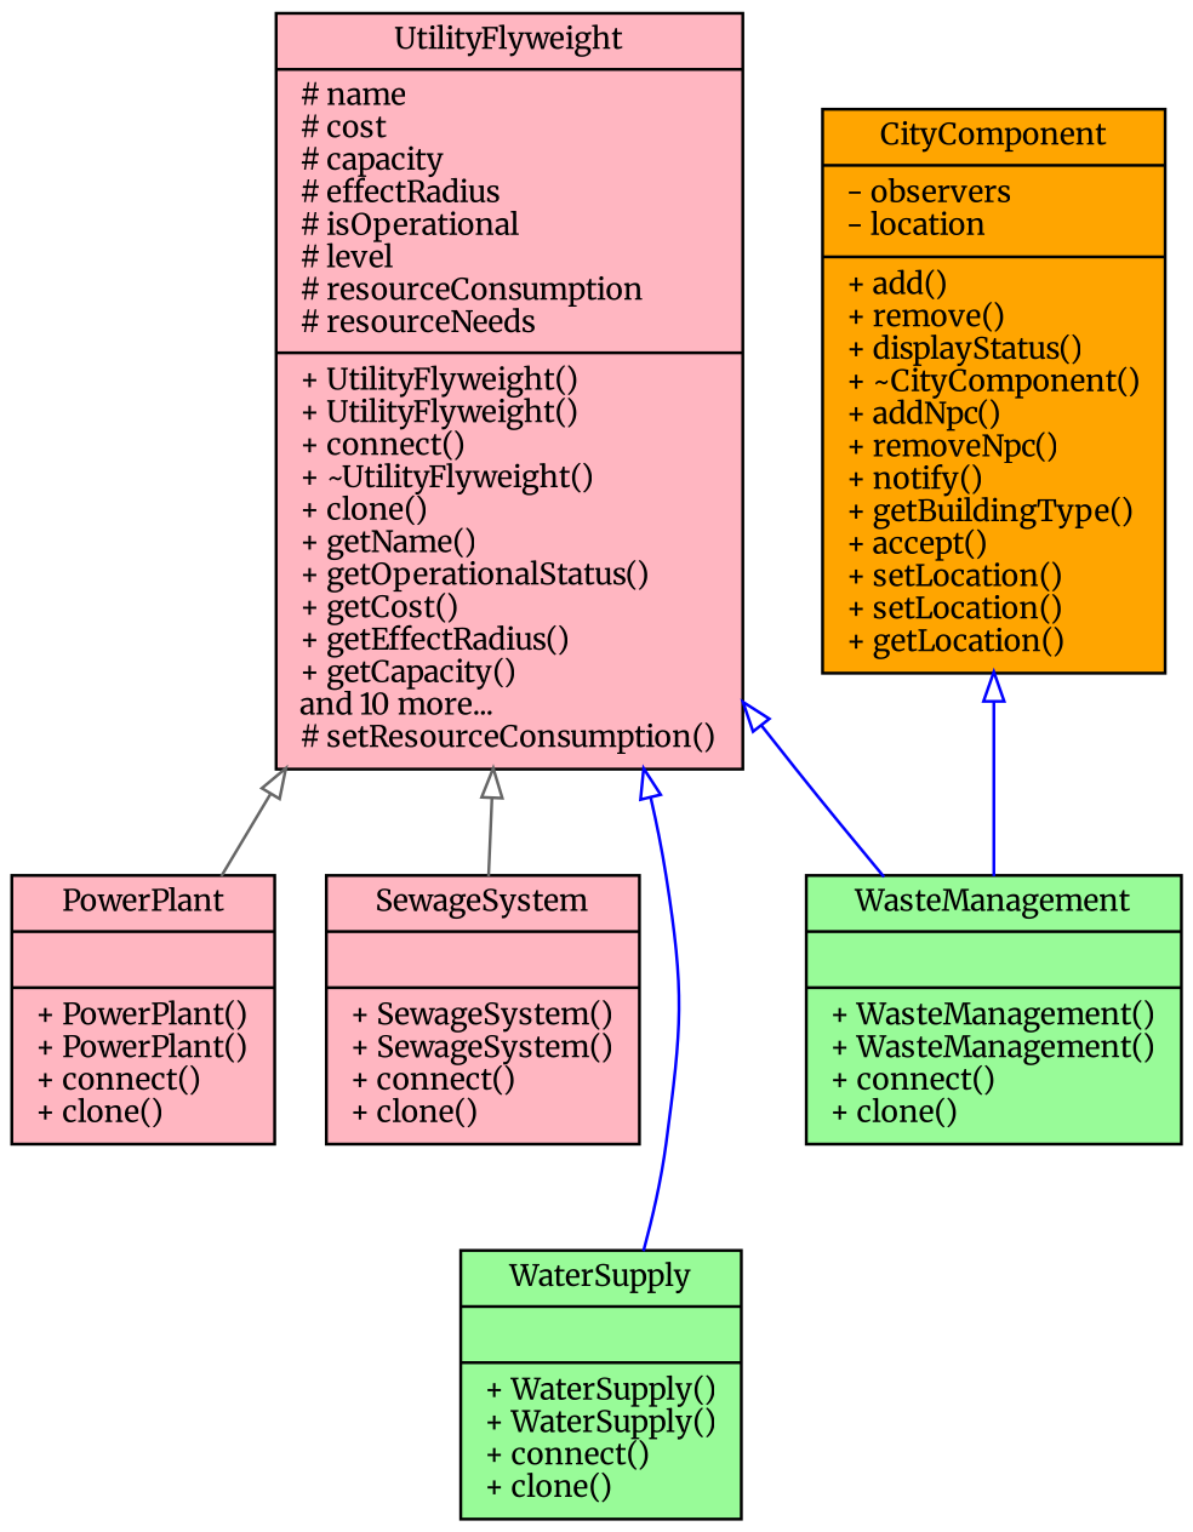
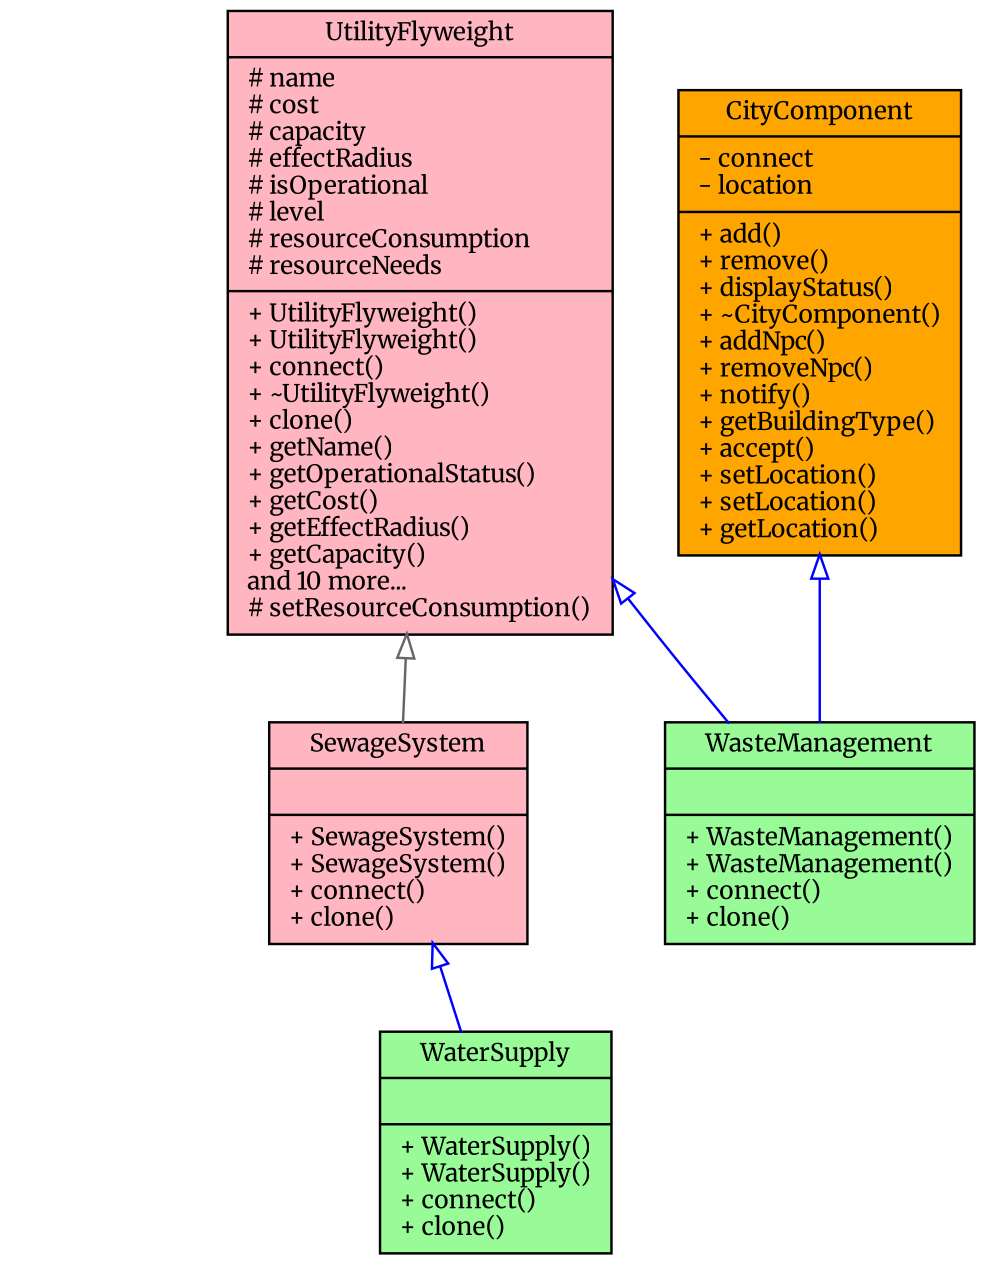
  digraph {
    fontname=Merriweather
    node [color=black fillcolor=lightpink fontname=Merriweather fontsize=10 shape=record style=filled]
    edge [arrowtail=onormal color=blue dir=back fontname=Merriweather fontsize=10 labelfontname=Helvetica labelfontsize=10 style=solid]
    n1 [fontcolor=black height=0.2 label="{UtilityFlyweight\n|# name\l# cost\l# capacity\l# effectRadius\l# isOperational\l# level\l# resourceConsumption\l# resourceNeeds\l|+ UtilityFlyweight()\l+ UtilityFlyweight()\l+ connect()\l+ ~UtilityFlyweight()\l+ clone()\l+ getName()\l+ getOperationalStatus()\l+ getCost()\l+ getEffectRadius()\l+ getCapacity()\land 10 more...\l# setResourceConsumption()\l}" width=0.4]
-   n2 [height=0.2 label="{PowerPlant\n||+ PowerPlant()\l+ PowerPlant()\l+ connect()\l+ clone()\l}" width=0.4]
    n3 [height=0.2 label="{SewageSystem\n||+ SewageSystem()\l+ SewageSystem()\l+ connect()\l+ clone()\l}" width=0.4]
    n4 [fillcolor=palegreen height=0.2 label="{WasteManagement\n||+ WasteManagement()\l+ WasteManagement()\l+ connect()\l+ clone()\l}" width=0.4]
    n5 [fillcolor=palegreen height=0.2 label="{WaterSupply\n||+ WaterSupply()\l+ WaterSupply()\l+ connect()\l+ clone()\l}" width=0.4]
-   n6 [fillcolor=orange height=0.2 label="{CityComponent\n|- observers\l- location\l|+ add()\l+ remove()\l+ displayStatus()\l+ ~CityComponent()\l+ addNpc()\l+ removeNpc()\l+ notify()\l+ getBuildingType()\l+ accept()\l+ setLocation()\l+ setLocation()\l+ getLocation()\l}" width=0.4]
-   n1 -> n2 [color=gray40]
+   n6 [fillcolor=orange height=0.2 label="{CityComponent\n|- connect\l- location\l|+ add()\l+ remove()\l+ displayStatus()\l+ ~CityComponent()\l+ addNpc()\l+ removeNpc()\l+ notify()\l+ getBuildingType()\l+ accept()\l+ setLocation()\l+ setLocation()\l+ getLocation()\l}" width=0.4]
    n1 -> n3 [color=gray40]
    n1 -> n4
-   n1 -> n5
+   n3 -> n5
    n6 -> n4
  }
